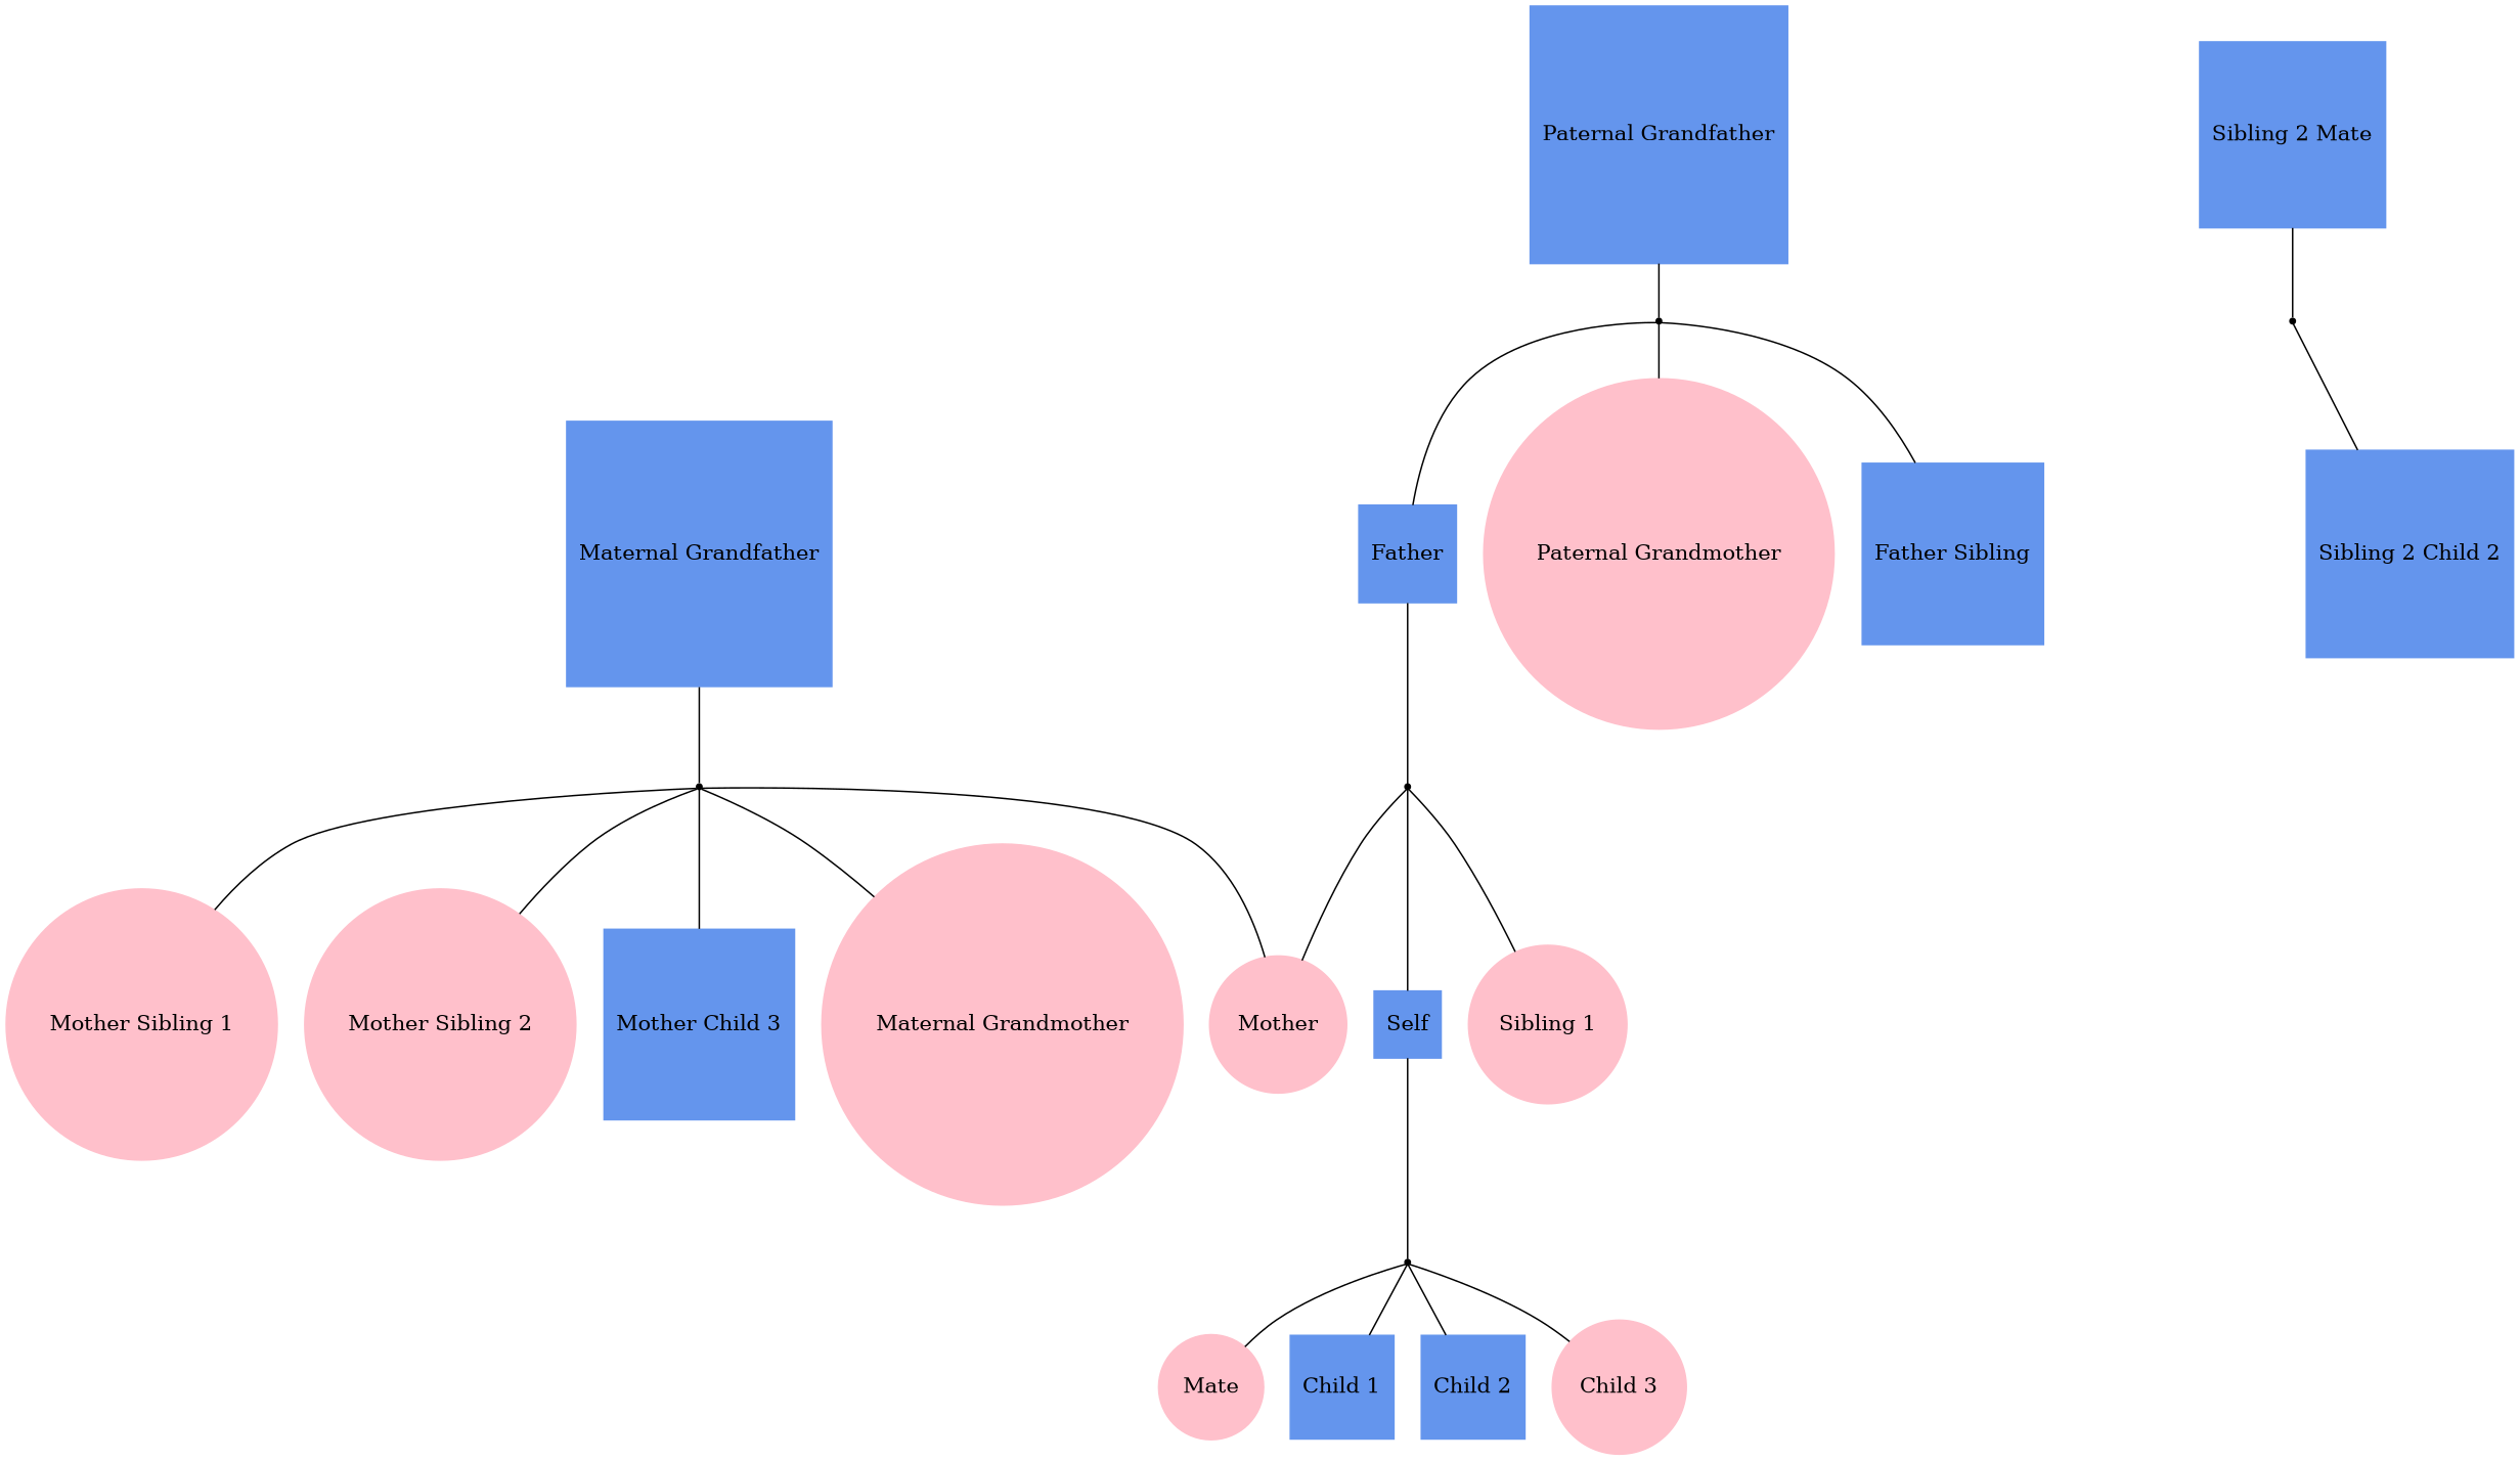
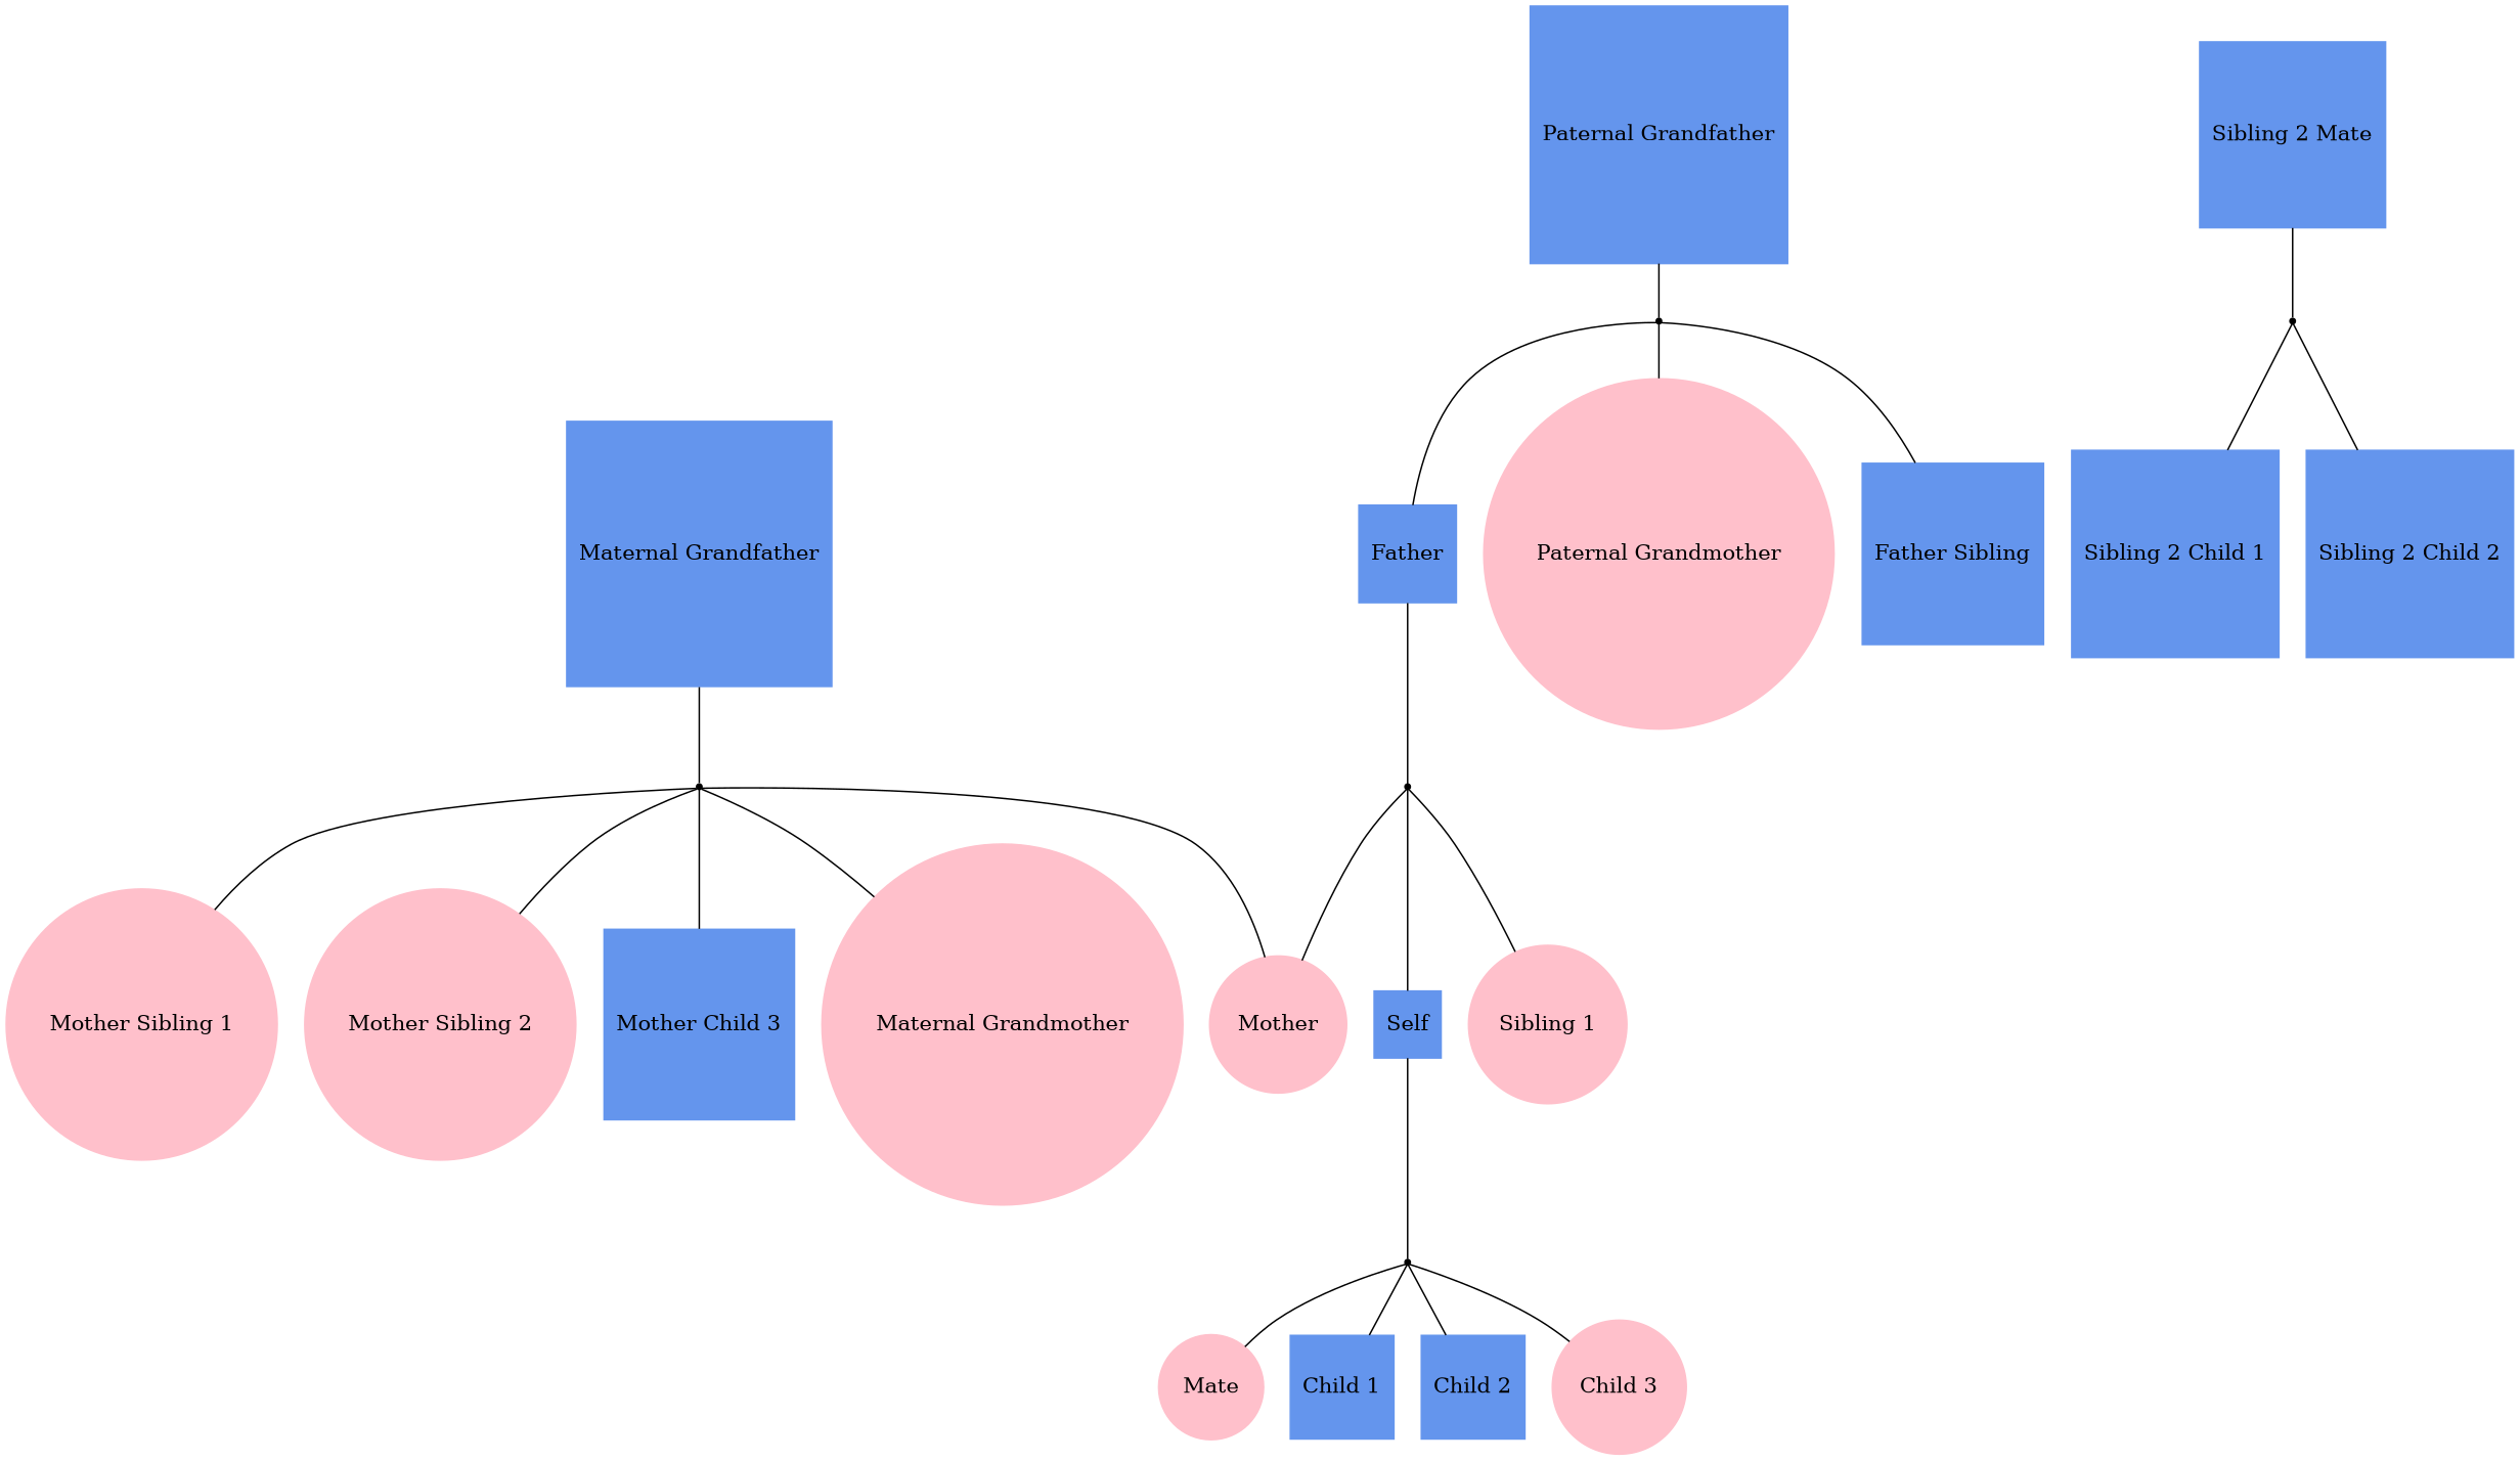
  graph {
    node [shape=box color=cornflowerblue regular=1 style=filled]
    "self+mate" [shape=point color="" regular="" style=""]
    Self
    Mate [color=pink shape=oval]
    "Child 1"
    "Child 2"
    "Child 3" [color=pink shape=oval]
    "Sibling 1" [color=pink shape=oval]
    "sibling2mate+sibling2" [shape=point color="" regular="" style=""]
    "Sibling 2 Mate"
+   "Sibling 2 Child 1"
    "Sibling 2 Child 2"
    Mother [color=pink shape=oval]
    "Mother Sibling 1" [color=pink shape=oval]
    "Mother Sibling 2" [color=pink shape=oval]
    n15 [label="Mother Child 3"]
    "Maternal Grandmother" [color=pink shape=oval]
    "maternalgrandfather+maternalgrandmother" [shape=point color="" regular="" style=""]
    "Maternal Grandfather"
    "father+mother" [shape=point color="" regular="" style=""]
    Father
    "Paternal Grandmother" [color=pink shape=oval]
    "paternalgrandfather+paternalgrandmother" [shape=point color="" regular="" style=""]
    "Paternal Grandfather"
    "Father Sibling"
    "self+mate" -- Mate
    "self+mate" -- "Child 1"
    "self+mate" -- "Child 2"
    "self+mate" -- "Child 3"
    Self -- "self+mate"
+   "sibling2mate+sibling2" -- "Sibling 2 Child 1"
    "sibling2mate+sibling2" -- "Sibling 2 Child 2"
    "Sibling 2 Mate" -- "sibling2mate+sibling2"
    "maternalgrandfather+maternalgrandmother" -- Mother
    "maternalgrandfather+maternalgrandmother" -- "Mother Sibling 1"
    "maternalgrandfather+maternalgrandmother" -- "Mother Sibling 2"
    "maternalgrandfather+maternalgrandmother" -- n15
    "maternalgrandfather+maternalgrandmother" -- "Maternal Grandmother"
    "Maternal Grandfather" -- "maternalgrandfather+maternalgrandmother"
    "father+mother" -- Self
    "father+mother" -- "Sibling 1"
    "father+mother" -- Mother
    Father -- "father+mother"
    "paternalgrandfather+paternalgrandmother" -- Father
    "paternalgrandfather+paternalgrandmother" -- "Paternal Grandmother"
    "paternalgrandfather+paternalgrandmother" -- "Father Sibling"
    "Paternal Grandfather" -- "paternalgrandfather+paternalgrandmother"
  }
